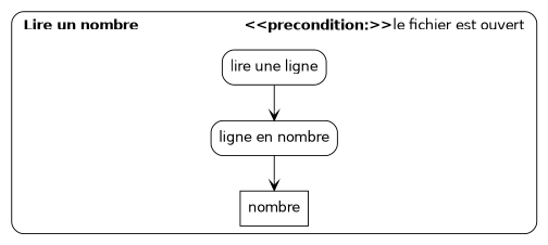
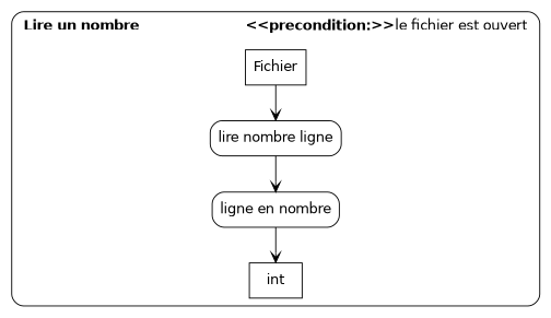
  digraph {
    fontname=Helvetica
    nodesep=0.75
    rankdir=TB
    node [fontname=Helvetica shape=box]
    edge [arrowhead=vee fontname=Helvetica]
-   "lire une ligne" [shape=Mrecord]
-   int [label=nombre]
+   Fichier
+   "lire une ligne" [shape=Mrecord label="lire nombre ligne"]
+   int
    n4 [label="ligne en nombre" shape=Mrecord]
    subgraph cluster_1 {
      label=<         <TABLE BORDER="0" CELLBORDER="0">         <TR>         <TD ALIGN="LEFT"><b>Lire un nombre</b><BR ALIGN="LEFT"/></TD>         <TD ALIGN="CENTER" WIDTH="100"></TD>         <TD ALIGN="RIGHT"><b>&lt;&lt;precondition:&gt;&gt;</b>le fichier est ouvert<BR ALIGN="right"/></TD>         </TR></TABLE>                 >
      labeljust=l
      style=rounded
+     Fichier
      "lire une ligne"
      int
      n4
      subgraph sub_2 {
        label=<         <TABLE BORDER="0" CELLBORDER="0">         <TR>         <TD ALIGN="LEFT"><b>Lire un nombre</b><BR ALIGN="LEFT"/></TD>         <TD ALIGN="CENTER" WIDTH="100"></TD>         <TD ALIGN="RIGHT"><b>&lt;&lt;precondition:&gt;&gt;</b>le fichier est ouvert<BR ALIGN="right"/></TD>         </TR></TABLE>                 >
        labeljust=l
        rank=source
        style=rounded
      }
      subgraph sub_3 {
        label=<         <TABLE BORDER="0" CELLBORDER="0">         <TR>         <TD ALIGN="LEFT"><b>Lire un nombre</b><BR ALIGN="LEFT"/></TD>         <TD ALIGN="CENTER" WIDTH="100"></TD>         <TD ALIGN="RIGHT"><b>&lt;&lt;precondition:&gt;&gt;</b>le fichier est ouvert<BR ALIGN="right"/></TD>         </TR></TABLE>                 >
        labeljust=l
        rank=sink
        style=rounded
      }
      subgraph sub_4 {
        label=<         <TABLE BORDER="0" CELLBORDER="0">         <TR>         <TD ALIGN="LEFT"><b>Lire un nombre</b><BR ALIGN="LEFT"/></TD>         <TD ALIGN="CENTER" WIDTH="100"></TD>         <TD ALIGN="RIGHT"><b>&lt;&lt;precondition:&gt;&gt;</b>le fichier est ouvert<BR ALIGN="right"/></TD>         </TR></TABLE>                 >
        labeljust=l
        rank=min
        style=rounded
      }
    }
+   Fichier -> "lire une ligne"
    "lire une ligne" -> n4
    n4 -> int
  }
